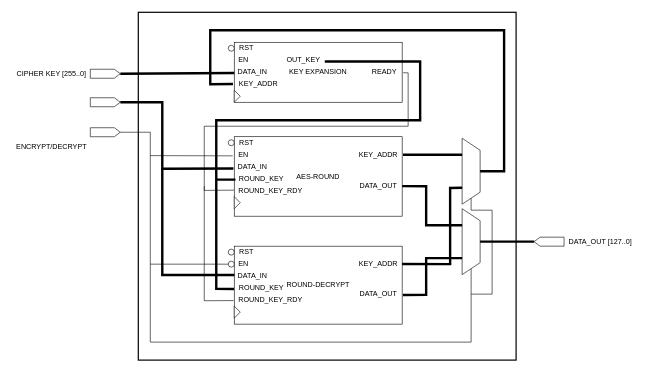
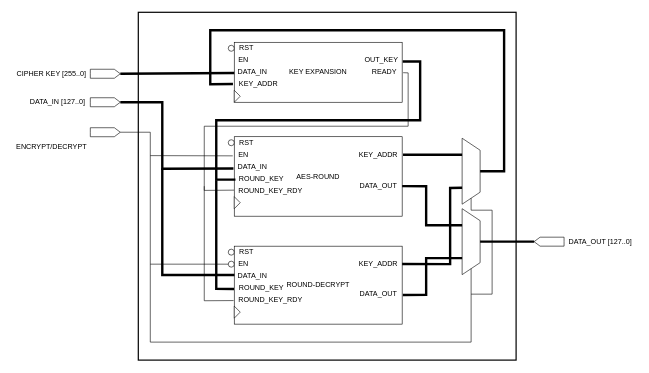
  <mxCell id="0" />
  <mxCell id="1" parent="0" />
  <mxCell id="2" value="" style="rounded=0;whiteSpace=wrap;html=1;fillColor=none;strokeWidth=2;" vertex="1" parent="1"><mxGeometry x="230" y="20" width="630" height="580" as="geometry" /></mxCell>
  <mxCell id="3" value="" style="endArrow=none;html=1;strokeColor=#000000;strokeWidth=1;entryX=-0.082;entryY=0.594;entryDx=0;entryDy=0;entryPerimeter=0;" edge="1" parent="1"><mxGeometry width="50" height="50" relative="1" as="geometry"><mxPoint x="250" y="440" as="sourcePoint" /><mxPoint x="390" y="440.04" as="targetPoint" /></mxGeometry></mxCell>
  <mxCell id="4" value="AES-ROUND" style="rounded=0;whiteSpace=wrap;html=1;" parent="1" vertex="1"><mxGeometry x="390" y="227.5" width="280" height="132.5" as="geometry" /></mxCell>
  <mxCell id="5" value="KEY EXPANSION" style="rounded=0;whiteSpace=wrap;html=1;" parent="1" vertex="1"><mxGeometry x="390" y="70" width="280" height="100" as="geometry" /></mxCell>
  <mxCell id="6" value="ROUND-DECRYPT" style="rounded=0;whiteSpace=wrap;html=1;" parent="1" vertex="1"><mxGeometry x="390" y="410" width="280" height="130" as="geometry" /></mxCell>
  <mxCell id="7" value="" style="shape=mxgraph.arrows2.arrow;verticalLabelPosition=bottom;shadow=0;dashed=0;align=center;html=1;verticalAlign=top;strokeWidth=1;dy=0;dx=10;notch=0;" parent="1" vertex="1"><mxGeometry x="150" y="115" width="50" height="15" as="geometry" /></mxCell>
  <mxCell id="8" value="CIPHER KEY [255..0]" style="text;html=1;align=center;verticalAlign=middle;resizable=0;points=[];autosize=1;strokeColor=none;" parent="1" vertex="1"><mxGeometry x="20" y="112.5" width="130" height="20" as="geometry" /></mxCell>
  <mxCell id="9" value="" style="shape=mxgraph.arrows2.arrow;verticalLabelPosition=bottom;shadow=0;dashed=0;align=center;html=1;verticalAlign=top;strokeWidth=1;dy=0;dx=10;notch=0;" parent="1" vertex="1"><mxGeometry x="150" y="162.5" width="50" height="15" as="geometry" /></mxCell>
+ <mxCell id="10" value="DATA_IN [127..0]" style="text;html=1;align=center;verticalAlign=middle;resizable=0;points=[];autosize=1;strokeColor=none;" parent="1" vertex="1"><mxGeometry x="40" y="160" width="110" height="20" as="geometry" /></mxCell>
  <mxCell id="11" value="RST" style="text;html=1;align=center;verticalAlign=middle;resizable=0;points=[];autosize=1;strokeColor=none;" parent="1" vertex="1"><mxGeometry x="390" y="70" width="40" height="20" as="geometry" /></mxCell>
  <mxCell id="12" value="EN" style="text;html=1;align=center;verticalAlign=middle;resizable=0;points=[];autosize=1;strokeColor=none;" parent="1" vertex="1"><mxGeometry x="390" y="90" width="30" height="20" as="geometry" /></mxCell>
  <mxCell id="13" value="DATA_IN" style="text;html=1;align=center;verticalAlign=middle;resizable=0;points=[];autosize=1;strokeColor=none;" parent="1" vertex="1"><mxGeometry x="390" y="110" width="60" height="20" as="geometry" /></mxCell>
  <mxCell id="14" value="KEY_ADDR" style="text;html=1;align=center;verticalAlign=middle;resizable=0;points=[];autosize=1;strokeColor=none;" parent="1" vertex="1"><mxGeometry x="390" y="130" width="80" height="20" as="geometry" /></mxCell>
  <mxCell id="15" value="" style="triangle;whiteSpace=wrap;html=1;" parent="1" vertex="1"><mxGeometry x="390" y="150" width="10" height="20" as="geometry" /></mxCell>
- <mxCell id="16" value="OUT_KEY" style="text;html=1;align=center;verticalAlign=middle;resizable=0;points=[];autosize=1;strokeColor=none;" parent="1" vertex="1"><mxGeometry x="470" y="90" width="70" height="20" as="geometry" /></mxCell>
+ <mxCell id="16" value="OUT_KEY" style="text;html=1;align=center;verticalAlign=middle;resizable=0;points=[];autosize=1;strokeColor=none;" parent="1" vertex="1"><mxGeometry x="600" y="90" width="70" height="20" as="geometry" /></mxCell>
  <mxCell id="17" value="READY" style="text;html=1;align=center;verticalAlign=middle;resizable=0;points=[];autosize=1;strokeColor=none;" parent="1" vertex="1"><mxGeometry x="610" y="110" width="60" height="20" as="geometry" /></mxCell>
  <mxCell id="18" value="" style="endArrow=none;html=1;strokeWidth=4;exitX=1;exitY=0.5;exitDx=0;exitDy=0;exitPerimeter=0;entryX=0;entryY=0.557;entryDx=0;entryDy=0;entryPerimeter=0;" parent="1" source="7" target="13" edge="1"><mxGeometry width="50" height="50" relative="1" as="geometry"><mxPoint x="250" y="200" as="sourcePoint" /><mxPoint x="330" y="130" as="targetPoint" /></mxGeometry></mxCell>
  <mxCell id="19" value="" style="shape=trapezoid;perimeter=trapezoidPerimeter;whiteSpace=wrap;html=1;fixedSize=1;direction=south;" parent="1" vertex="1"><mxGeometry x="770" y="230" width="30" height="110" as="geometry" /></mxCell>
  <mxCell id="20" value="" style="shape=trapezoid;perimeter=trapezoidPerimeter;whiteSpace=wrap;html=1;fixedSize=1;direction=south;" parent="1" vertex="1"><mxGeometry x="770" y="347.5" width="30" height="110" as="geometry" /></mxCell>
  <mxCell id="21" value="KEY_ADDR" style="text;html=1;align=center;verticalAlign=middle;resizable=0;points=[];autosize=1;strokeColor=none;" parent="1" vertex="1"><mxGeometry x="590" y="247.5" width="80" height="20" as="geometry" /></mxCell>
  <mxCell id="22" value="KEY_ADDR" style="text;html=1;align=center;verticalAlign=middle;resizable=0;points=[];autosize=1;strokeColor=none;" parent="1" vertex="1"><mxGeometry x="590" y="430" width="80" height="20" as="geometry" /></mxCell>
  <mxCell id="23" value="" style="shape=mxgraph.arrows2.arrow;verticalLabelPosition=bottom;shadow=0;dashed=0;align=center;html=1;verticalAlign=top;strokeWidth=1;dy=0;dx=10;notch=0;" parent="1" vertex="1"><mxGeometry x="150" y="212.5" width="50" height="15" as="geometry" /></mxCell>
  <mxCell id="24" value="ENCRYPT/DECRYPT" style="text;html=1;align=center;verticalAlign=middle;resizable=0;points=[];autosize=1;strokeColor=none;" parent="1" vertex="1"><mxGeometry x="20" y="235" width="130" height="20" as="geometry" /></mxCell>
  <mxCell id="25" value="RST" style="text;html=1;align=center;verticalAlign=middle;resizable=0;points=[];autosize=1;strokeColor=none;" parent="1" vertex="1"><mxGeometry x="390" y="227.5" width="40" height="20" as="geometry" /></mxCell>
  <mxCell id="26" value="EN" style="text;html=1;align=center;verticalAlign=middle;resizable=0;points=[];autosize=1;strokeColor=none;" parent="1" vertex="1"><mxGeometry x="390" y="247.5" width="30" height="20" as="geometry" /></mxCell>
  <mxCell id="27" value="DATA_IN" style="text;html=1;align=center;verticalAlign=middle;resizable=0;points=[];autosize=1;strokeColor=none;" parent="1" vertex="1"><mxGeometry x="390" y="267.5" width="60" height="20" as="geometry" /></mxCell>
  <mxCell id="28" value="ROUND_KEY" style="text;html=1;align=center;verticalAlign=middle;resizable=0;points=[];autosize=1;strokeColor=none;" parent="1" vertex="1"><mxGeometry x="390" y="287.5" width="90" height="20" as="geometry" /></mxCell>
  <mxCell id="29" value="ROUND_KEY_RDY" style="text;html=1;align=center;verticalAlign=middle;resizable=0;points=[];autosize=1;strokeColor=none;" parent="1" vertex="1"><mxGeometry x="390" y="307.5" width="120" height="20" as="geometry" /></mxCell>
  <mxCell id="30" value="" style="triangle;whiteSpace=wrap;html=1;" parent="1" vertex="1"><mxGeometry x="390" y="327.5" width="10" height="20" as="geometry" /></mxCell>
  <mxCell id="31" value="RST" style="text;html=1;align=center;verticalAlign=middle;resizable=0;points=[];autosize=1;strokeColor=none;" parent="1" vertex="1"><mxGeometry x="390" y="410" width="40" height="20" as="geometry" /></mxCell>
  <mxCell id="32" value="EN" style="text;html=1;align=center;verticalAlign=middle;resizable=0;points=[];autosize=1;strokeColor=none;" parent="1" vertex="1"><mxGeometry x="390" y="430" width="30" height="20" as="geometry" /></mxCell>
  <mxCell id="33" value="DATA_IN" style="text;html=1;align=center;verticalAlign=middle;resizable=0;points=[];autosize=1;strokeColor=none;" parent="1" vertex="1"><mxGeometry x="390" y="450" width="60" height="20" as="geometry" /></mxCell>
  <mxCell id="34" value="ROUND_KEY" style="text;html=1;align=center;verticalAlign=middle;resizable=0;points=[];autosize=1;strokeColor=none;" parent="1" vertex="1"><mxGeometry x="390" y="470" width="90" height="20" as="geometry" /></mxCell>
  <mxCell id="35" value="ROUND_KEY_RDY" style="text;html=1;align=center;verticalAlign=middle;resizable=0;points=[];autosize=1;strokeColor=none;" parent="1" vertex="1"><mxGeometry x="390" y="490" width="120" height="20" as="geometry" /></mxCell>
  <mxCell id="36" value="" style="triangle;whiteSpace=wrap;html=1;" parent="1" vertex="1"><mxGeometry x="390" y="510" width="10" height="20" as="geometry" /></mxCell>
  <mxCell id="37" value="" style="endArrow=none;html=1;strokeWidth=4;exitX=1;exitY=0.5;exitDx=0;exitDy=0;exitPerimeter=0;entryX=-0.022;entryY=0.65;entryDx=0;entryDy=0;entryPerimeter=0;rounded=0;" parent="1" source="9" target="27" edge="1"><mxGeometry width="50" height="50" relative="1" as="geometry"><mxPoint x="280" y="288.75" as="sourcePoint" /><mxPoint x="330" y="238.75" as="targetPoint" /><Array as="points"><mxPoint x="270" y="170" /><mxPoint x="270" y="281" /></Array></mxGeometry></mxCell>
  <mxCell id="38" value="" style="endArrow=none;html=1;strokeWidth=4;entryX=0.006;entryY=0.4;entryDx=0;entryDy=0;entryPerimeter=0;rounded=0;" parent="1" target="33" edge="1"><mxGeometry width="50" height="50" relative="1" as="geometry"><mxPoint x="270" y="280" as="sourcePoint" /><mxPoint x="380" y="330" as="targetPoint" /><Array as="points"><mxPoint x="270" y="458" /></Array></mxGeometry></mxCell>
  <mxCell id="39" value="" style="endArrow=none;html=1;strokeWidth=4;entryX=1.014;entryY=0.6;entryDx=0;entryDy=0;entryPerimeter=0;rounded=0;" parent="1" target="16" edge="1"><mxGeometry width="50" height="50" relative="1" as="geometry"><mxPoint x="392" y="299" as="sourcePoint" /><mxPoint x="540" y="240" as="targetPoint" /><Array as="points"><mxPoint x="360" y="299" /><mxPoint x="360" y="200" /><mxPoint x="700" y="200" /><mxPoint x="700" y="102" /></Array></mxGeometry></mxCell>
  <mxCell id="40" value="" style="endArrow=none;html=1;strokeWidth=4;exitX=-0.004;exitY=0.571;exitDx=0;exitDy=0;exitPerimeter=0;rounded=0;" parent="1" source="34" edge="1"><mxGeometry width="50" height="50" relative="1" as="geometry"><mxPoint x="390" y="410" as="sourcePoint" /><mxPoint x="360" y="300" as="targetPoint" /><Array as="points"><mxPoint x="360" y="481" /></Array></mxGeometry></mxCell>
  <mxCell id="41" value="" style="endArrow=none;html=1;strokeWidth=1;entryX=1.028;entryY=0.536;entryDx=0;entryDy=0;entryPerimeter=0;exitX=-0.003;exitY=0.454;exitDx=0;exitDy=0;exitPerimeter=0;rounded=0;" parent="1" source="29" target="17" edge="1"><mxGeometry width="50" height="50" relative="1" as="geometry"><mxPoint x="470" y="250" as="sourcePoint" /><mxPoint x="520" y="200" as="targetPoint" /><Array as="points"><mxPoint x="340" y="317" /><mxPoint x="340" y="210" /><mxPoint x="680" y="210" /><mxPoint x="680" y="121" /></Array></mxGeometry></mxCell>
  <mxCell id="42" value="" style="endArrow=none;html=1;strokeWidth=1;entryX=-0.009;entryY=0.536;entryDx=0;entryDy=0;entryPerimeter=0;rounded=0;" parent="1" target="35" edge="1"><mxGeometry width="50" height="50" relative="1" as="geometry"><mxPoint x="340" y="310" as="sourcePoint" /><mxPoint x="480" y="350" as="targetPoint" /><Array as="points"><mxPoint x="340" y="501" /></Array></mxGeometry></mxCell>
  <mxCell id="43" value="" style="ellipse;whiteSpace=wrap;html=1;aspect=fixed;" parent="1" vertex="1"><mxGeometry x="380" y="232.5" width="10" height="10" as="geometry" /></mxCell>
  <mxCell id="44" value="" style="ellipse;whiteSpace=wrap;html=1;aspect=fixed;" parent="1" vertex="1"><mxGeometry x="380" y="415" width="10" height="10" as="geometry" /></mxCell>
  <mxCell id="45" value="" style="endArrow=none;html=1;strokeWidth=4;entryX=0.25;entryY=1;entryDx=0;entryDy=0;exitX=1.018;exitY=0.505;exitDx=0;exitDy=0;exitPerimeter=0;" parent="1" source="21" target="19" edge="1"><mxGeometry width="50" height="50" relative="1" as="geometry"><mxPoint x="690" y="327.5" as="sourcePoint" /><mxPoint x="740" y="277.5" as="targetPoint" /></mxGeometry></mxCell>
  <mxCell id="46" value="" style="endArrow=none;html=1;strokeWidth=4;entryX=0.75;entryY=1;entryDx=0;entryDy=0;exitX=1.018;exitY=0.505;exitDx=0;exitDy=0;exitPerimeter=0;rounded=0;" parent="1" target="19" edge="1"><mxGeometry width="50" height="50" relative="1" as="geometry"><mxPoint x="670" y="439.76" as="sourcePoint" /><mxPoint x="768.56" y="439.66" as="targetPoint" /><Array as="points"><mxPoint x="750" y="440" /><mxPoint x="750" y="313" /></Array></mxGeometry></mxCell>
  <mxCell id="47" value="DATA_OUT" style="text;html=1;align=center;verticalAlign=middle;resizable=0;points=[];autosize=1;strokeColor=none;" parent="1" vertex="1"><mxGeometry x="590" y="300" width="80" height="20" as="geometry" /></mxCell>
  <mxCell id="48" value="DATA_OUT" style="text;html=1;align=center;verticalAlign=middle;resizable=0;points=[];autosize=1;strokeColor=none;" parent="1" vertex="1"><mxGeometry x="590" y="480" width="80" height="20" as="geometry" /></mxCell>
  <mxCell id="49" value="" style="endArrow=none;html=1;strokeWidth=4;entryX=0.25;entryY=1;entryDx=0;entryDy=0;exitX=1.018;exitY=0.505;exitDx=0;exitDy=0;exitPerimeter=0;rounded=0;" parent="1" target="20" edge="1"><mxGeometry width="50" height="50" relative="1" as="geometry"><mxPoint x="670" y="309.81" as="sourcePoint" /><mxPoint x="768.56" y="309.71" as="targetPoint" /><Array as="points"><mxPoint x="710" y="310" /><mxPoint x="710" y="375" /></Array></mxGeometry></mxCell>
  <mxCell id="50" value="" style="endArrow=none;html=1;strokeWidth=4;entryX=0.75;entryY=1;entryDx=0;entryDy=0;exitX=1.014;exitY=0.571;exitDx=0;exitDy=0;exitPerimeter=0;rounded=0;" parent="1" source="48" target="20" edge="1"><mxGeometry width="50" height="50" relative="1" as="geometry"><mxPoint x="610" y="490" as="sourcePoint" /><mxPoint x="660" y="440" as="targetPoint" /><Array as="points"><mxPoint x="710" y="491" /><mxPoint x="710" y="430" /></Array></mxGeometry></mxCell>
  <mxCell id="51" value="" style="ellipse;whiteSpace=wrap;html=1;aspect=fixed;" vertex="1" parent="1"><mxGeometry x="380" y="75" width="10" height="10" as="geometry" /></mxCell>
  <mxCell id="52" value="" style="endArrow=none;html=1;entryX=1;entryY=0.5;entryDx=0;entryDy=0;entryPerimeter=0;rounded=0;exitX=1;exitY=0.5;exitDx=0;exitDy=0;" edge="1" parent="1" source="20" target="23"><mxGeometry width="50" height="50" relative="1" as="geometry"><mxPoint x="820" y="530" as="sourcePoint" /><mxPoint x="230" y="252.5" as="targetPoint" /><Array as="points"><mxPoint x="785" y="570" /><mxPoint x="250" y="570" /><mxPoint x="250" y="220" /></Array></mxGeometry></mxCell>
  <mxCell id="53" value="" style="shape=mxgraph.arrows2.arrow;verticalLabelPosition=bottom;shadow=0;dashed=0;align=center;html=1;verticalAlign=top;strokeWidth=1;dy=0;dx=10;notch=0;flipH=1;" vertex="1" parent="1"><mxGeometry x="890" y="395" width="50" height="15" as="geometry" /></mxCell>
  <mxCell id="54" value="DATA_OUT [127..0]" style="text;html=1;align=center;verticalAlign=middle;resizable=0;points=[];autosize=1;strokeColor=none;" vertex="1" parent="1"><mxGeometry x="940" y="392.5" width="120" height="20" as="geometry" /></mxCell>
  <mxCell id="55" value="" style="endArrow=none;html=1;entryX=1;entryY=0.5;entryDx=0;entryDy=0;rounded=0;" edge="1" parent="1" target="19"><mxGeometry width="50" height="50" relative="1" as="geometry"><mxPoint x="785" y="490" as="sourcePoint" /><mxPoint x="860" y="350" as="targetPoint" /><Array as="points"><mxPoint x="820" y="490" /><mxPoint x="820" y="350" /><mxPoint x="785" y="350" /></Array></mxGeometry></mxCell>
  <mxCell id="56" value="" style="endArrow=none;html=1;strokeWidth=4;exitX=0.5;exitY=0;exitDx=0;exitDy=0;rounded=0;entryX=-0.027;entryY=0.483;entryDx=0;entryDy=0;entryPerimeter=0;" edge="1" parent="1" source="19" target="14"><mxGeometry width="50" height="50" relative="1" as="geometry"><mxPoint x="820" y="297.5" as="sourcePoint" /><mxPoint x="330" y="90" as="targetPoint" /><Array as="points"><mxPoint x="840" y="285" /><mxPoint x="840" y="50" /><mxPoint x="350" y="50" /><mxPoint x="350" y="140" /></Array></mxGeometry></mxCell>
  <mxCell id="57" value="" style="endArrow=none;html=1;strokeWidth=4;exitX=0.5;exitY=0;exitDx=0;exitDy=0;entryX=1;entryY=0.5;entryDx=0;entryDy=0;entryPerimeter=0;" edge="1" parent="1" source="20" target="53"><mxGeometry width="50" height="50" relative="1" as="geometry"><mxPoint x="810" y="420" as="sourcePoint" /><mxPoint x="860" y="370" as="targetPoint" /></mxGeometry></mxCell>
  <mxCell id="58" value="" style="endArrow=none;html=1;strokeColor=#000000;strokeWidth=1;entryX=-0.082;entryY=0.594;entryDx=0;entryDy=0;entryPerimeter=0;" edge="1" parent="1" target="26"><mxGeometry width="50" height="50" relative="1" as="geometry"><mxPoint x="250" y="259" as="sourcePoint" /><mxPoint x="340" y="270" as="targetPoint" /></mxGeometry></mxCell>
  <mxCell id="59" value="" style="ellipse;whiteSpace=wrap;html=1;aspect=fixed;fillColor=#FFFFFF;" vertex="1" parent="1"><mxGeometry x="380" y="435" width="10" height="10" as="geometry" /></mxCell>
